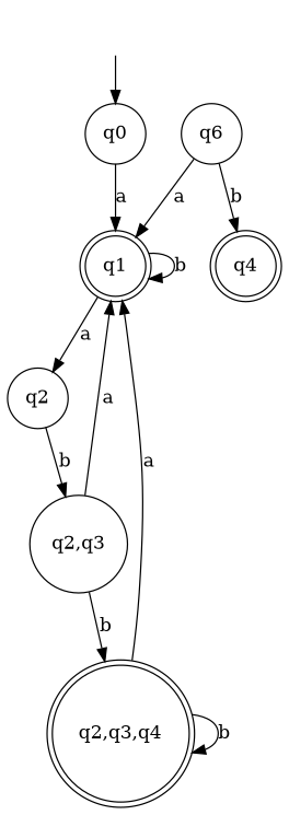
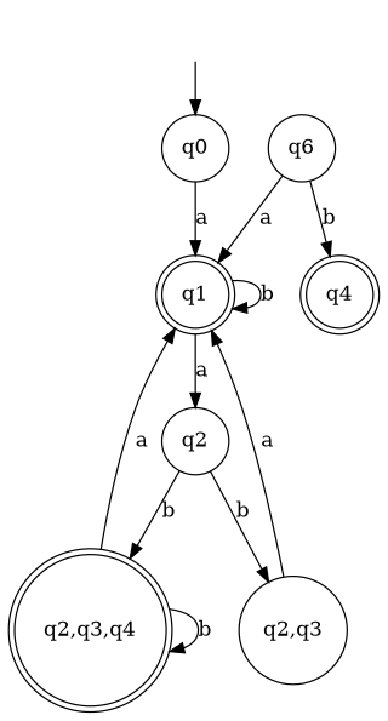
  digraph {
    rankdir=TB
    node [shape=circle]
    "" [shape=plaintext]
    n2 [label=q0]
    n3 [label=q1 shape=doublecircle]
    n4 [label="q2,q3,q4" shape=doublecircle]
    n5 [label=q2]
    n6 [label=q4 shape=doublecircle]
    n7 [label="q2,q3"]
    n8 [label=q6]
    "" -> n2
    n2 -> n3 [label=a]
    n3 -> n3 [label=b]
    n3 -> n5 [label=a]
    n4 -> n3 [label=a]
    n4 -> n4 [label=b]
    n5 -> n7 [label=b]
    n7 -> n3 [label=a]
-   n7 -> n4 [label=b]
+   n5 -> n4 [label=b]
    n8 -> n3 [label=a]
    n8 -> n6 [label=b]
  }
